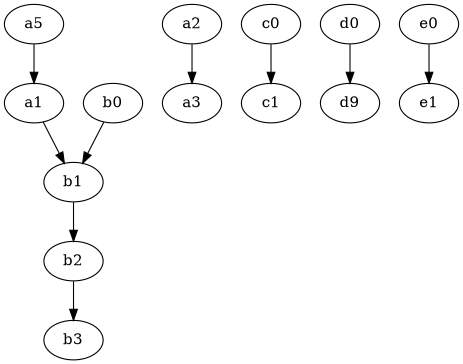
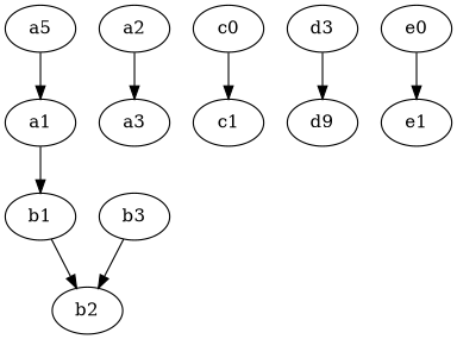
  digraph {
    n1 [label=a5]
    a1
    a2
    a3
-   b0
    b1
    b2
    b3
    c0
    c1
-   d0
+   d0 [label=d3]
    n12 [label=d9]
    e0
    e1
    subgraph sub_1 {
      color=lightgrey
      label=Github
      style=filled
      n1
      a1
      a2
      a3
    }
    subgraph sub_2 {
      color=lightgrey
      label=Capta
      style=filled
-     b0
      b1
      b2
      b3
    }
    subgraph sub_3 {
      color=lightgrey
      label="Capta Webhook"
      style=filled
      c0
      c1
    }
    subgraph sub_4 {
      color=lightgrey
      label=Database
      style=filled
      d0
      n12
    }
    subgraph sub_5 {
      color=lightgrey
      label=S3
      style=filled
      e0
      e1
    }
    n1 -> a1
    a1 -> b1
    a2 -> a3
-   b0 -> b1
    b1 -> b2
-   b2 -> b3
+   b3 -> b2
    c0 -> c1
    d0 -> n12
    e0 -> e1
  }
